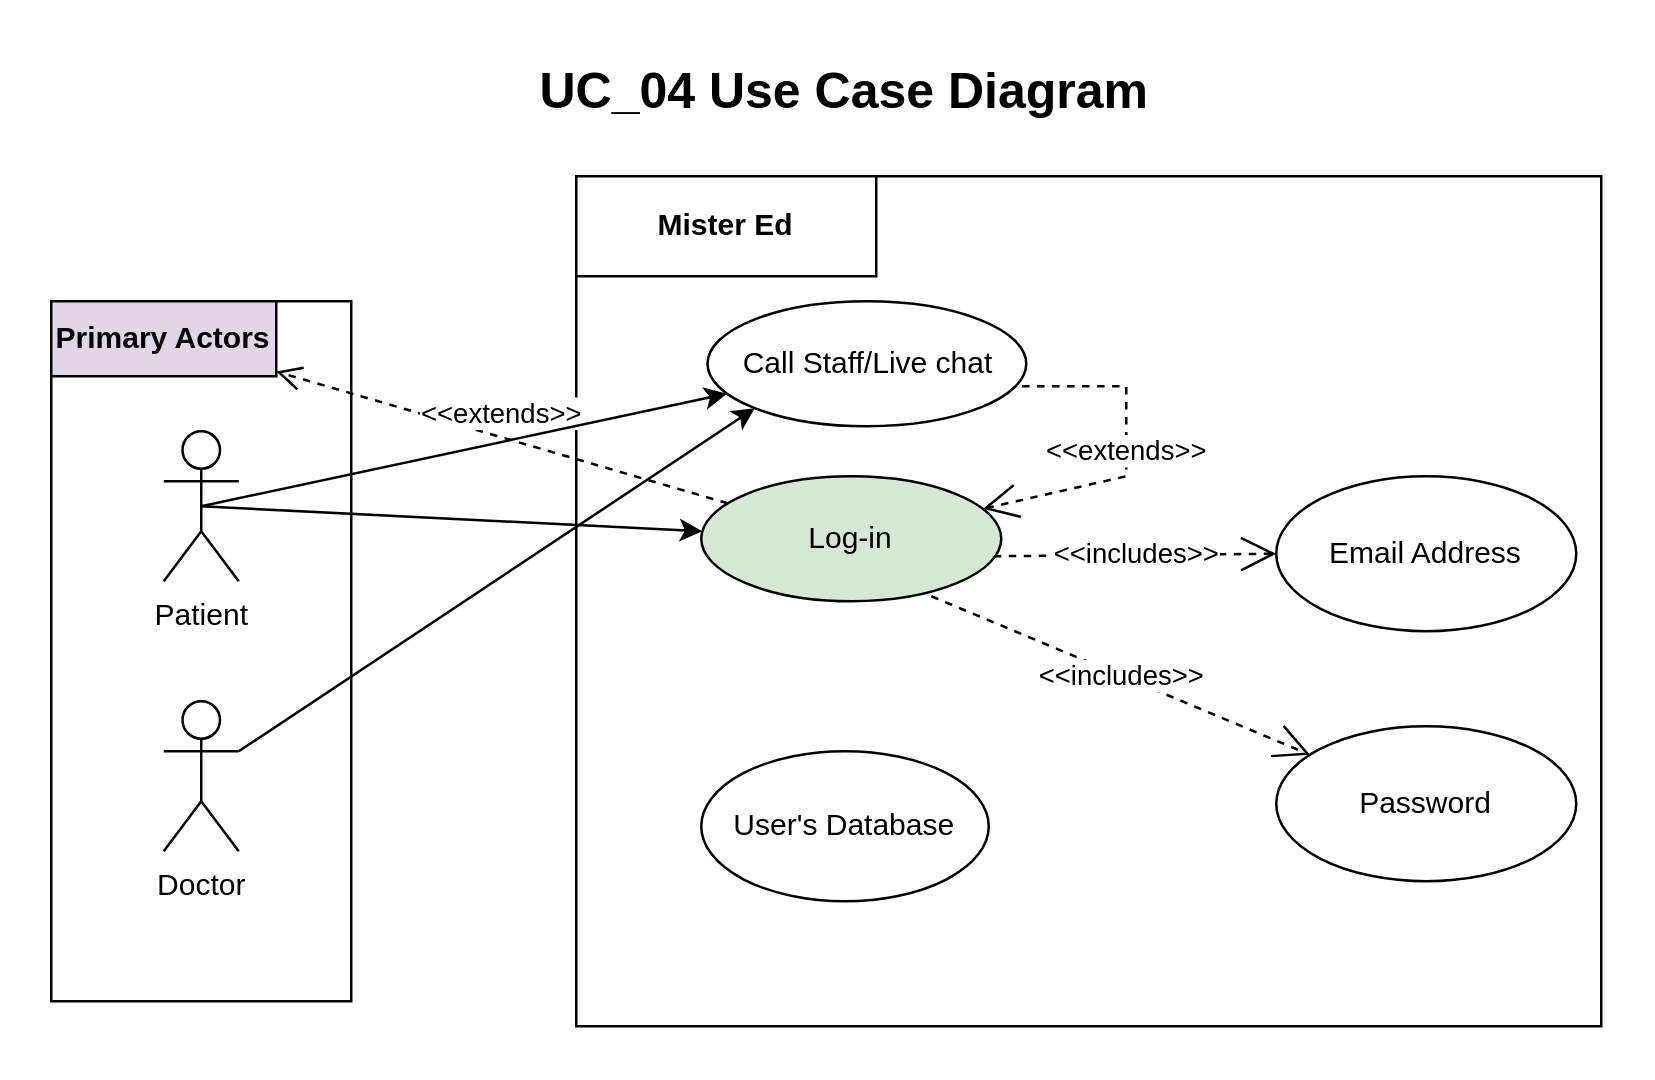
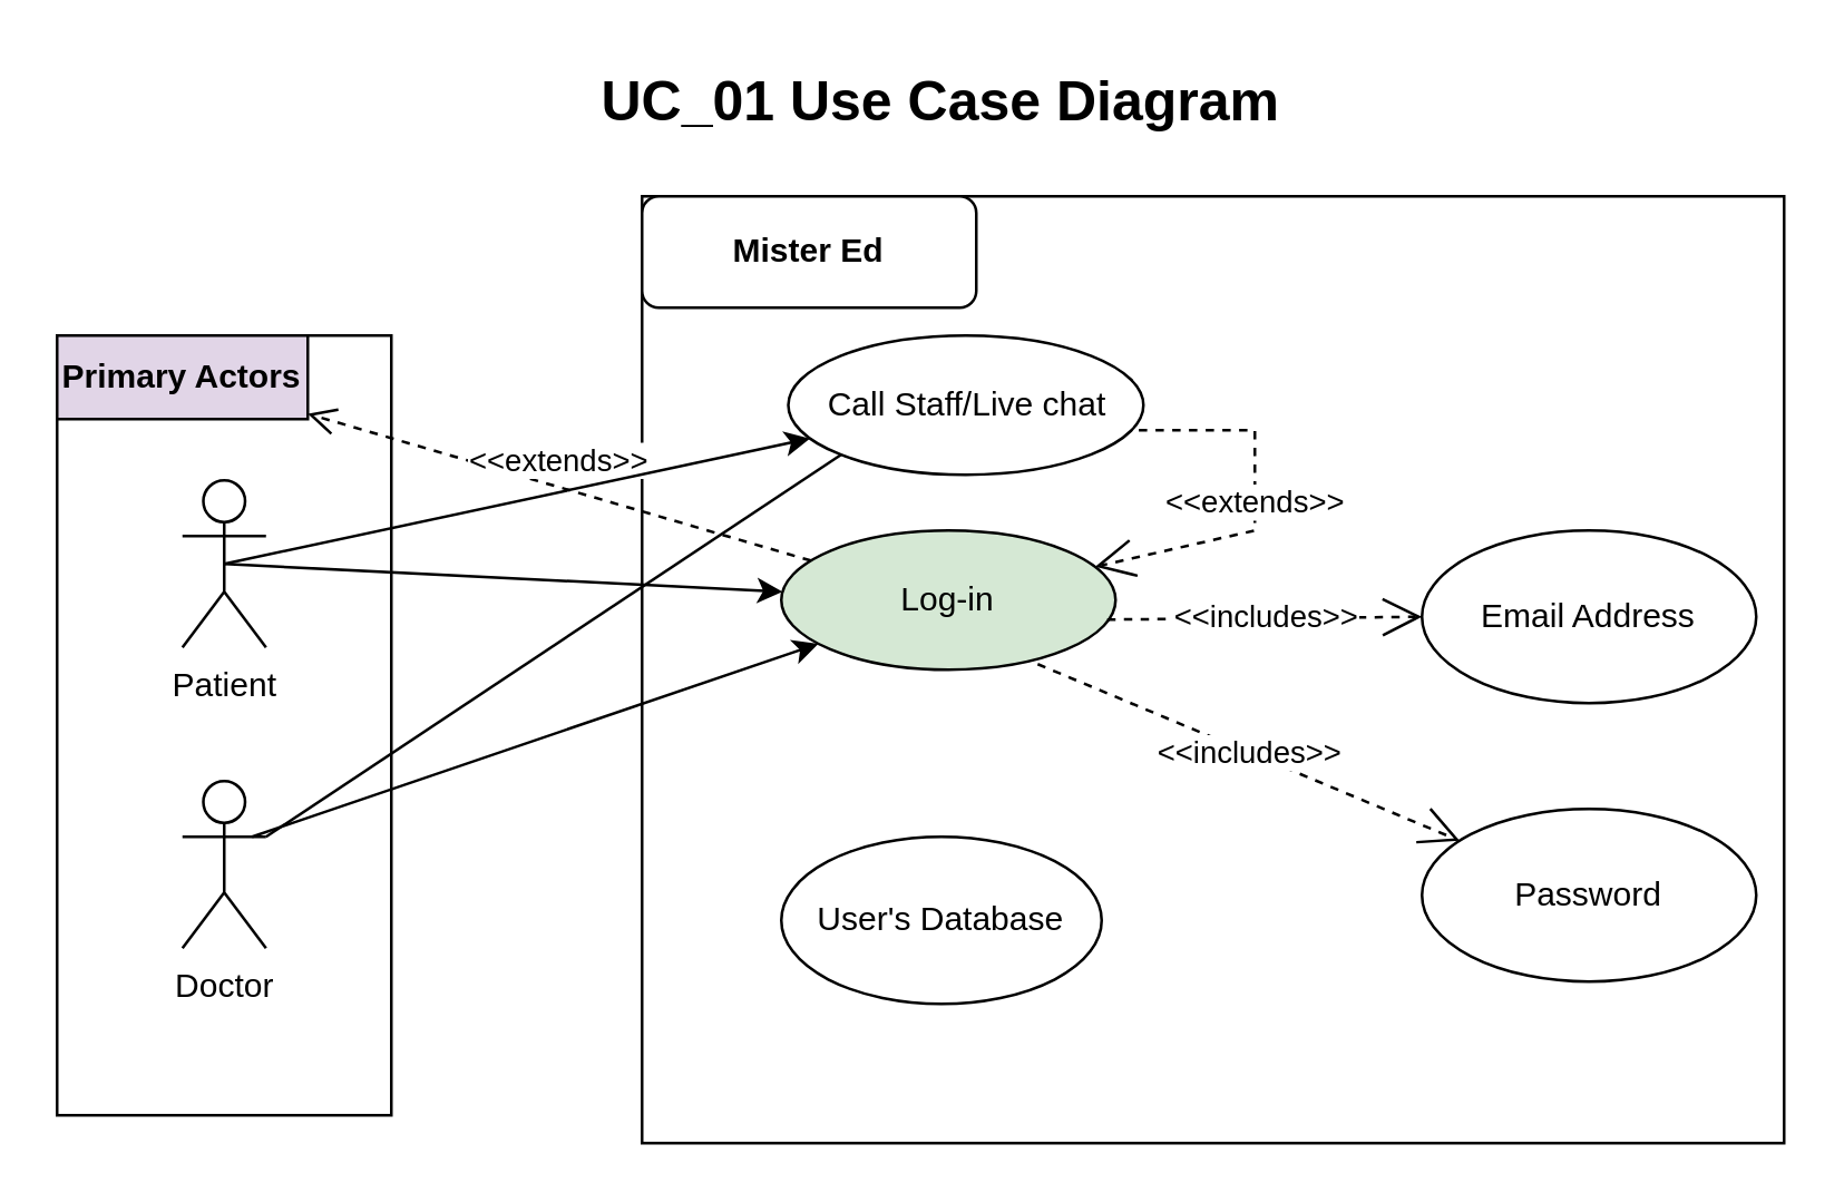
  <mxCell id="0" />
  <mxCell id="1" parent="0" />
  <mxCell id="2" value="" style="rounded=0;whiteSpace=wrap;html=1;" vertex="1" parent="1"><mxGeometry x="230" y="70" width="410" height="340" as="geometry" /></mxCell>
- <mxCell id="3" value="&lt;b&gt; Mister Ed&lt;/b&gt;" style="rounded=0;whiteSpace=wrap;html=1;" vertex="1" parent="1"><mxGeometry x="230" y="70" width="120" height="40" as="geometry" /></mxCell>
+ <mxCell id="3" value="&lt;b&gt; Mister Ed&lt;/b&gt;" style="whiteSpace=wrap;html=1;rounded=1;" vertex="1" parent="1"><mxGeometry x="230" y="70" width="120" height="40" as="geometry" /></mxCell>
  <mxCell id="4" value="Log-in" style="ellipse;whiteSpace=wrap;html=1;fillColor=#d5e8d4;" vertex="1" parent="1"><mxGeometry x="280" y="190" width="120" height="50" as="geometry" /></mxCell>
  <mxCell id="5" value="User's Database" style="ellipse;whiteSpace=wrap;html=1;" vertex="1" parent="1"><mxGeometry x="280" y="300" width="115" height="60" as="geometry" /></mxCell>
  <mxCell id="6" value="" style="rounded=0;whiteSpace=wrap;html=1;" vertex="1" parent="1"><mxGeometry x="20" y="120" width="120" height="280" as="geometry" /></mxCell>
  <mxCell id="7" value="" style="endArrow=classic;html=1;rounded=0;exitX=0.5;exitY=0.5;exitDx=0;exitDy=0;exitPerimeter=0;" edge="1" parent="1" source="8" target="4"><mxGeometry width="50" height="50" relative="1" as="geometry"><mxPoint x="70" y="160" as="sourcePoint" /><mxPoint x="120" y="110" as="targetPoint" /></mxGeometry></mxCell>
  <mxCell id="8" value="Patient" style="shape=umlActor;verticalLabelPosition=bottom;verticalAlign=top;html=1;outlineConnect=0;" vertex="1" parent="1"><mxGeometry x="65" y="172" width="30" height="60" as="geometry" /></mxCell>
  <mxCell id="9" value="&lt;b&gt;Primary Actors&lt;/b&gt;" style="rounded=0;whiteSpace=wrap;html=1;fillColor=#e1d5e7;" vertex="1" parent="1"><mxGeometry x="20" y="120" width="90" height="30" as="geometry" /></mxCell>
  <mxCell id="10" value="&amp;lt;&amp;lt;extends&amp;gt;&amp;gt;" style="html=1;verticalAlign=bottom;endArrow=open;dashed=1;endSize=8;curved=0;rounded=0;" edge="1" parent="1" source="4" target="9"><mxGeometry relative="1" as="geometry"><mxPoint x="360" y="410" as="sourcePoint" /><mxPoint x="280" y="410" as="targetPoint" /></mxGeometry></mxCell>
  <mxCell id="11" value="Email Address" style="ellipse;whiteSpace=wrap;html=1;" vertex="1" parent="1"><mxGeometry x="510" y="190" width="120" height="62" as="geometry" /></mxCell>
  <mxCell id="12" value="&amp;lt;&amp;lt;includes&amp;gt;&amp;gt;" style="endArrow=open;endSize=12;dashed=1;html=1;rounded=0;entryX=0;entryY=0.5;entryDx=0;entryDy=0;exitX=0.975;exitY=0.64;exitDx=0;exitDy=0;exitPerimeter=0;" edge="1" parent="1" source="4" target="11"><mxGeometry width="160" relative="1" as="geometry"><mxPoint x="240" y="410" as="sourcePoint" /><mxPoint x="400" y="410" as="targetPoint" /></mxGeometry></mxCell>
  <mxCell id="13" value="Password" style="ellipse;whiteSpace=wrap;html=1;" vertex="1" parent="1"><mxGeometry x="510" y="290" width="120" height="62" as="geometry" /></mxCell>
  <mxCell id="14" value="&amp;lt;&amp;lt;includes&amp;gt;&amp;gt;" style="endArrow=open;endSize=12;dashed=1;html=1;rounded=0;exitX=0.767;exitY=0.96;exitDx=0;exitDy=0;exitPerimeter=0;" edge="1" parent="1" source="4" target="13"><mxGeometry width="160" relative="1" as="geometry"><mxPoint x="407" y="232" as="sourcePoint" /><mxPoint x="520" y="231" as="targetPoint" /></mxGeometry></mxCell>
  <mxCell id="15" value="Doctor" style="shape=umlActor;verticalLabelPosition=bottom;verticalAlign=top;html=1;outlineConnect=0;" vertex="1" parent="1"><mxGeometry x="65" y="280" width="30" height="60" as="geometry" /></mxCell>
- <mxCell id="17" value="&lt;b&gt;&lt;font style=&quot;font-size: 20px;&quot;&gt;UC_04 Use Case Diagram&lt;/font&gt;&lt;/b&gt;" style="text;html=1;align=center;verticalAlign=middle;whiteSpace=wrap;rounded=0;" vertex="1" parent="1"><mxGeometry x="190" y="20" width="295" height="30" as="geometry" /></mxCell>
+ <mxCell id="16" value="" style="endArrow=classic;html=1;rounded=0;exitX=0.833;exitY=0.333;exitDx=0;exitDy=0;exitPerimeter=0;" edge="1" parent="1" source="15" target="4"><mxGeometry width="50" height="50" relative="1" as="geometry"><mxPoint x="100" y="300" as="sourcePoint" /><mxPoint x="350" y="380" as="targetPoint" /></mxGeometry></mxCell>
+ <mxCell id="17" value="&lt;b&gt;&lt;font style=&quot;font-size: 20px;&quot;&gt;UC_01 Use Case Diagram&lt;/font&gt;&lt;/b&gt;" style="text;html=1;align=center;verticalAlign=middle;whiteSpace=wrap;rounded=0;" vertex="1" parent="1"><mxGeometry x="190" y="20" width="295" height="30" as="geometry" /></mxCell>
  <mxCell id="18" value="Call Staff/Live chat" style="ellipse;whiteSpace=wrap;html=1;" vertex="1" parent="1"><mxGeometry x="282.5" y="120" width="127.5" height="50" as="geometry" /></mxCell>
  <mxCell id="19" value="" style="endArrow=classic;html=1;rounded=0;exitX=0.5;exitY=0.5;exitDx=0;exitDy=0;exitPerimeter=0;" edge="1" parent="1" source="8" target="18"><mxGeometry width="50" height="50" relative="1" as="geometry"><mxPoint x="300" y="370" as="sourcePoint" /><mxPoint x="350" y="320" as="targetPoint" /></mxGeometry></mxCell>
  <mxCell id="20" value="&amp;lt;&amp;lt;extends&amp;gt;&amp;gt;" style="endArrow=open;endSize=12;dashed=1;html=1;rounded=0;exitX=0.987;exitY=0.68;exitDx=0;exitDy=0;exitPerimeter=0;" edge="1" parent="1" source="18" target="4"><mxGeometry x="-0.005" width="160" relative="1" as="geometry"><mxPoint x="240" y="350" as="sourcePoint" /><mxPoint x="400" y="350" as="targetPoint" /><Array as="points"><mxPoint x="450" y="154" /><mxPoint x="450" y="190" /></Array><mxPoint as="offset" /></mxGeometry></mxCell>
- <mxCell id="21" value="" style="endArrow=classic;html=1;rounded=0;entryX=0;entryY=1;entryDx=0;entryDy=0;" edge="1" parent="1" source="15" target="18"><mxGeometry width="50" height="50" relative="1" as="geometry"><mxPoint x="100" y="310" as="sourcePoint" /><mxPoint x="350" y="320" as="targetPoint" /></mxGeometry></mxCell>
+ <mxCell id="21" value="" style="endArrow=none;html=1;rounded=0;entryX=0;entryY=1;entryDx=0;entryDy=0;" edge="1" parent="1" source="15" target="18"><mxGeometry width="50" height="50" relative="1" as="geometry"><mxPoint x="100" y="310" as="sourcePoint" /><mxPoint x="350" y="320" as="targetPoint" /></mxGeometry></mxCell>
